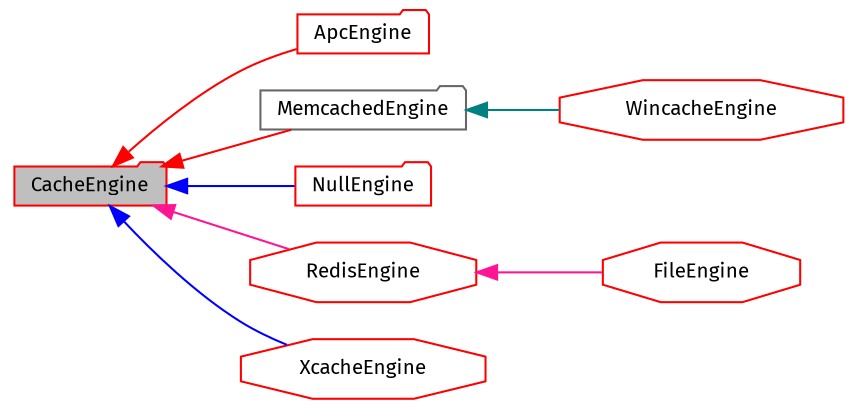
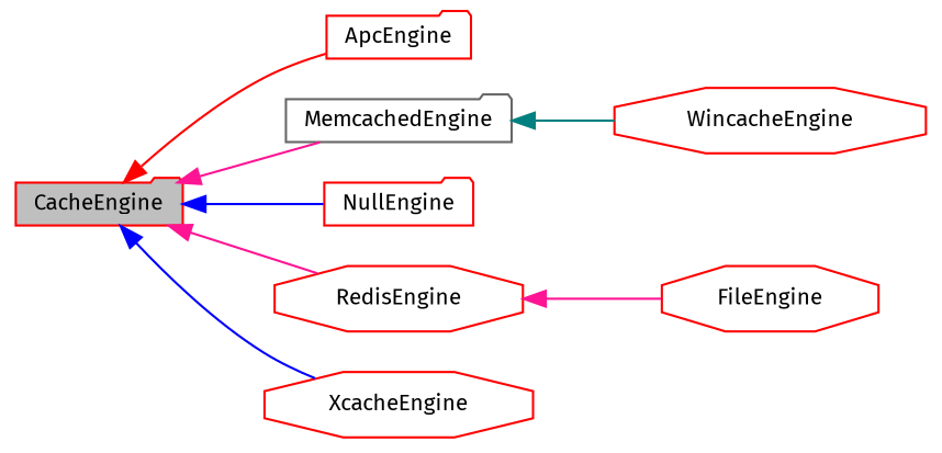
  digraph {
    fontname="Fira Sans"
    rankdir=LR
    node [color=red fillcolor=white fontname="Fira Sans" fontsize=10 shape=folder style=filled]
    edge [color=red dir=back fontname="Fira Sans" fontsize=10 labelfontname=Helvetica labelfontsize=10 style=solid]
    n1 [fillcolor=grey75 fontcolor=black height=0.2 label=CacheEngine width=0.4]
    n2 [height=0.2 label=ApcEngine width=0.4]
    n3 [color=gray40 height=0.2 label=MemcachedEngine width=0.4]
    n4 [height=0.2 label=NullEngine width=0.4]
    n5 [height=0.2 label=RedisEngine shape=octagon width=0.4]
    n6 [height=0.2 label=XcacheEngine shape=octagon width=0.4]
    n7 [height=0.2 label=FileEngine shape=octagon width=0.4]
    n8 [height=0.2 label=WincacheEngine shape=octagon width=0.4]
    n1 -> n2
-   n1 -> n3
+   n1 -> n3 [color=deeppink]
    n1 -> n4 [color=blue]
    n1 -> n5 [color=deeppink]
    n1 -> n6 [color=blue]
    n3 -> n8 [color=teal]
    n5 -> n7 [color=deeppink]
  }
